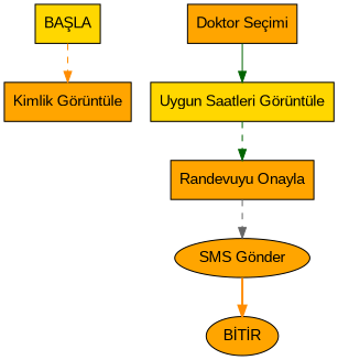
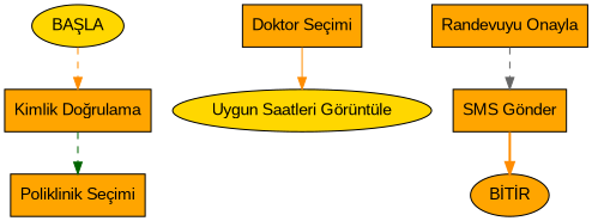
  digraph {
    rankdir=TB
    node [fillcolor=orange fontname=Arial shape=box style=filled]
    edge [color=darkorange style=dashed]
-   n1 [fillcolor=gold label="BAŞLA"]
-   n2 [label="Kimlik Görüntüle"]
+   n1 [fillcolor=gold label="BAŞLA" shape=oval]
+   n2 [label="Kimlik Doğrulama"]
+   n3 [label="Poliklinik Seçimi"]
    n4 [label="Doktor Seçimi"]
-   n5 [fillcolor=gold label="Uygun Saatleri Görüntüle"]
+   n5 [fillcolor=gold label="Uygun Saatleri Görüntüle" shape=ellipse]
    n6 [label="Randevuyu Onayla"]
-   n7 [label="SMS Gönder" shape=ellipse]
+   n7 [label="SMS Gönder"]
    n8 [label="BİTİR" shape=oval]
    n1 -> n2
-   n4 -> n5 [color=darkgreen style=solid]
-   n5 -> n6 [color=darkgreen]
+   n2 -> n3 [color=darkgreen]
+   n4 -> n5 [style=solid]
    n6 -> n7 [color=gray40]
    n7 -> n8 [style=bold]
  }
